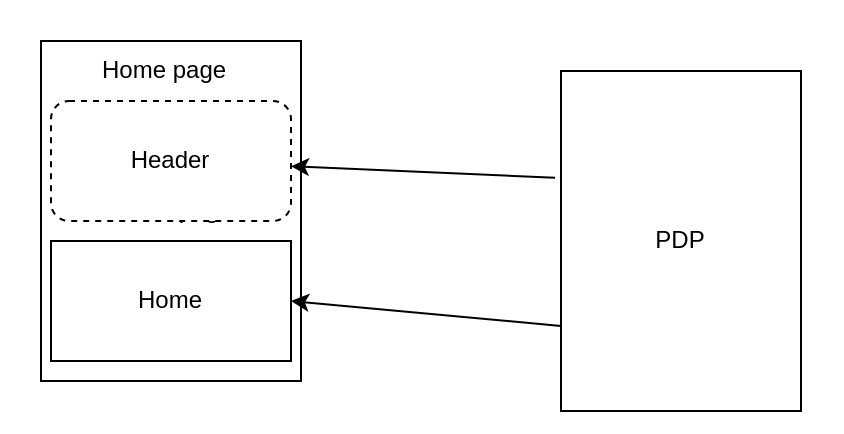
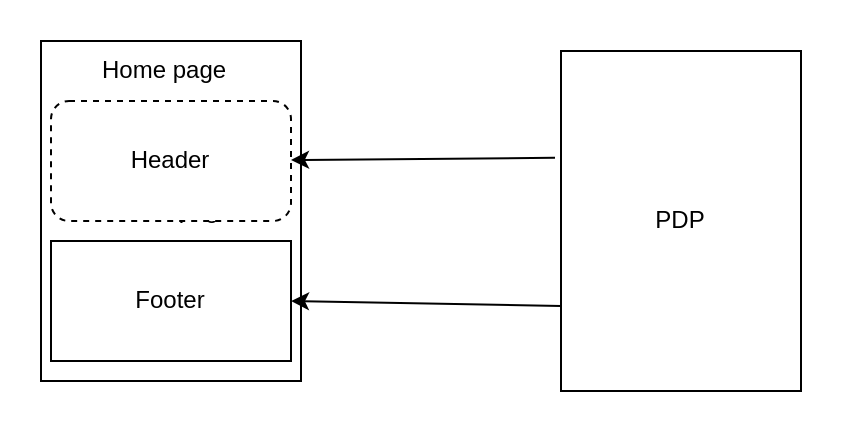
  <mxCell id="0" />
  <mxCell id="1" parent="0" />
  <mxCell id="2" value="Home page" style="rounded=0;whiteSpace=wrap;html=1;" vertex="1" parent="1"><mxGeometry x="20" y="20" width="130" height="170" as="geometry" /></mxCell>
  <mxCell id="3" style="edgeStyle=none;html=1;exitX=-0.025;exitY=0.314;exitDx=0;exitDy=0;exitPerimeter=0;" edge="1" parent="1" source="5" target="6"><mxGeometry relative="1" as="geometry" /></mxCell>
  <mxCell id="4" style="edgeStyle=none;html=1;exitX=0;exitY=0.75;exitDx=0;exitDy=0;entryX=1;entryY=0.5;entryDx=0;entryDy=0;" edge="1" parent="1" source="5" target="7"><mxGeometry relative="1" as="geometry" /></mxCell>
- <mxCell id="5" value="PDP&lt;br&gt;" style="rounded=0;whiteSpace=wrap;html=1;" vertex="1" parent="1"><mxGeometry x="280" y="35" width="120" height="170" as="geometry" /></mxCell>
+ <mxCell id="5" value="PDP&lt;br&gt;" style="rounded=0;whiteSpace=wrap;html=1;" vertex="1" parent="1"><mxGeometry x="280" y="25" width="120" height="170" as="geometry" /></mxCell>
  <mxCell id="6" value="Header" style="rounded=1;whiteSpace=wrap;html=1;dashed=1;" vertex="1" parent="1"><mxGeometry x="25" y="50" width="120" height="60" as="geometry" /></mxCell>
- <mxCell id="7" value="Home" style="rounded=0;whiteSpace=wrap;html=1;" vertex="1" parent="1"><mxGeometry x="25" y="120" width="120" height="60" as="geometry" /></mxCell>
+ <mxCell id="7" value="Footer" style="rounded=0;whiteSpace=wrap;html=1;" vertex="1" parent="1"><mxGeometry x="25" y="120" width="120" height="60" as="geometry" /></mxCell>
  <mxCell id="8" value="Home page" style="text;strokeColor=none;fillColor=none;align=left;verticalAlign=middle;spacingLeft=4;spacingRight=4;overflow=hidden;points=[[0,0.5],[1,0.5]];portConstraint=eastwest;rotatable=0;whiteSpace=wrap;html=1;" vertex="1" parent="1"><mxGeometry x="45" y="20" width="80" height="30" as="geometry" /></mxCell>
